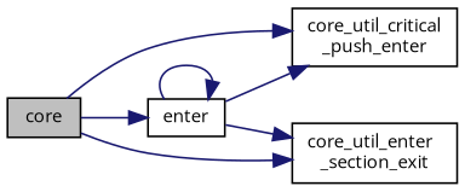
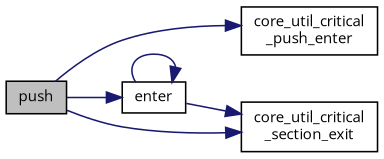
  digraph {
    fontname="Open Sans"
    rankdir=LR
    node [color=black fillcolor=white fontname="Open Sans" fontsize=10 shape=record style=filled]
    edge [color=midnightblue fontname="Open Sans" fontsize=10 labelfontname=Helvetica labelfontsize=10 style=solid]
-   n1 [fillcolor=grey75 fontcolor=black height=0.2 label=core width=0.4]
+   n1 [fillcolor=grey75 fontcolor=black height=0.2 label=push width=0.4]
    n2 [height=0.2 label="core_util_critical\l_push_enter" width=0.4]
-   n3 [height=0.2 label="core_util_enter\l_section_exit" width=0.4]
+   n3 [height=0.2 label="core_util_critical\l_section_exit" width=0.4]
    n4 [height=0.2 label=enter width=0.4]
    n1 -> n2
    n1 -> n3
    n1 -> n4
-   n4 -> n2
    n4 -> n3
    n4 -> n4
  }
